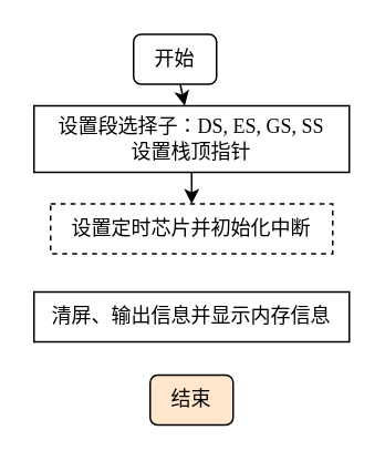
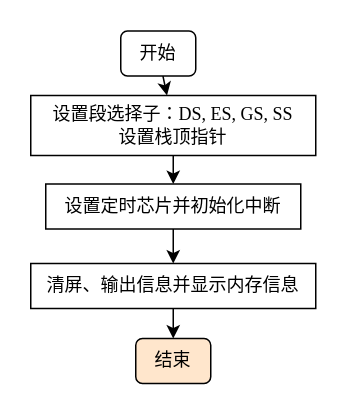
  <mxCell id="0" />
  <mxCell id="1" parent="0" />
  <mxCell id="2" value="" style="edgeStyle=none;html=1;fontFamily=宋体;" parent="1" source="3" target="5" edge="1"><mxGeometry relative="1" as="geometry" /></mxCell>
  <mxCell id="3" value="开始" style="rounded=1;whiteSpace=wrap;html=1;fontFamily=宋体;" parent="1" vertex="1"><mxGeometry x="80" y="20" width="50" height="30" as="geometry" /></mxCell>
  <mxCell id="4" value="" style="edgeStyle=none;html=1;fontFamily=宋体;" parent="1" source="5" target="7" edge="1"><mxGeometry relative="1" as="geometry" /></mxCell>
  <mxCell id="5" value="设置段选择子：DS, ES, GS, SS&lt;br&gt;设置栈顶指针" style="rounded=0;whiteSpace=wrap;html=1;fontFamily=宋体;" parent="1" vertex="1"><mxGeometry x="20" y="63" width="190" height="40" as="geometry" /></mxCell>
- <mxCell id="7" value="设置定时芯片并初始化中断" style="whiteSpace=wrap;html=1;rounded=0;fontFamily=宋体;dashed=1;" parent="1" vertex="1"><mxGeometry x="30" y="122" width="170" height="30" as="geometry" /></mxCell>
+ <mxCell id="6" value="" style="edgeStyle=none;html=1;fontFamily=宋体;" parent="1" source="7" target="9" edge="1"><mxGeometry relative="1" as="geometry" /></mxCell>
+ <mxCell id="7" value="设置定时芯片并初始化中断" style="whiteSpace=wrap;html=1;rounded=0;fontFamily=宋体;" parent="1" vertex="1"><mxGeometry x="30" y="122" width="170" height="30" as="geometry" /></mxCell>
+ <mxCell id="8" value="" style="edgeStyle=none;html=1;" parent="1" source="9" target="10" edge="1"><mxGeometry relative="1" as="geometry" /></mxCell>
  <mxCell id="9" value="清屏、输出信息并显示内存信息" style="whiteSpace=wrap;html=1;rounded=0;fontFamily=宋体;" parent="1" vertex="1"><mxGeometry x="20" y="175" width="190" height="30" as="geometry" /></mxCell>
  <mxCell id="10" value="结束" style="rounded=1;whiteSpace=wrap;html=1;fillColor=#ffe6cc;" parent="1" vertex="1"><mxGeometry x="90" y="225" width="50" height="30" as="geometry" /></mxCell>
